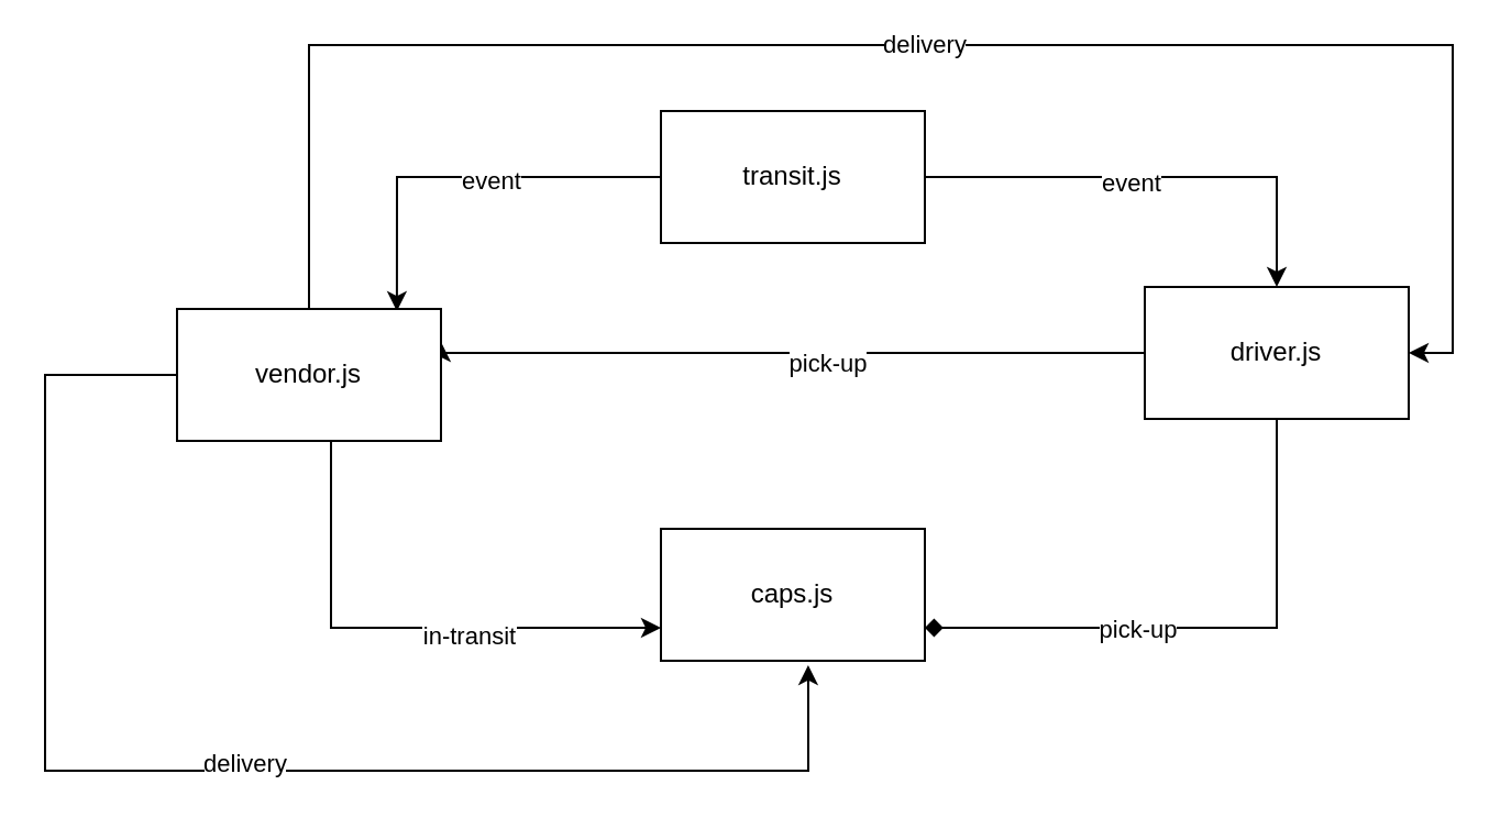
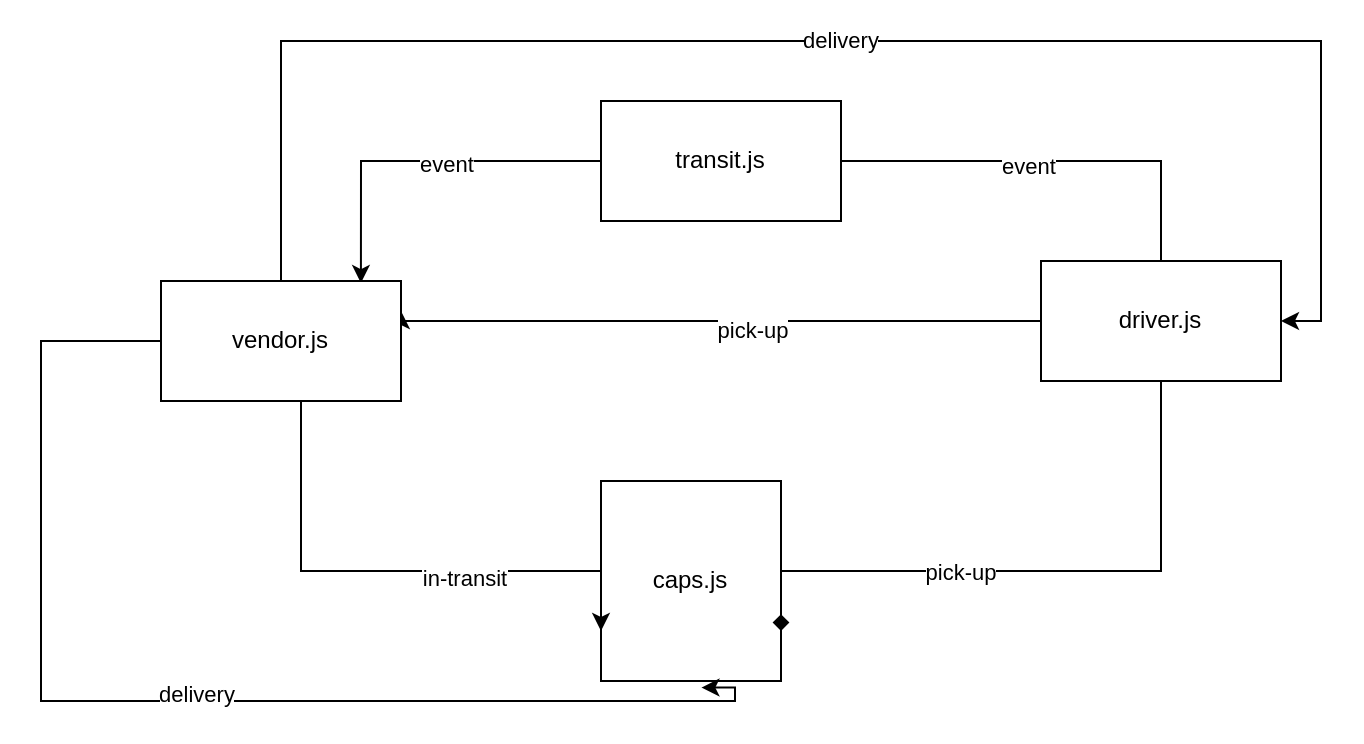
  <mxCell id="0" />
  <mxCell id="1" parent="0" />
- <mxCell id="2" style="edgeStyle=orthogonalEdgeStyle;rounded=0;orthogonalLoop=1;jettySize=auto;html=1;exitX=1;exitY=0.5;exitDx=0;exitDy=0;entryX=0.5;entryY=0;entryDx=0;entryDy=0;" edge="1" parent="1" source="6" target="12"><mxGeometry relative="1" as="geometry"><mxPoint x="430" y="80" as="targetPoint" /></mxGeometry></mxCell>
+ <mxCell id="2" style="edgeStyle=orthogonalEdgeStyle;rounded=0;orthogonalLoop=1;jettySize=auto;html=1;exitX=1;exitY=0.5;exitDx=0;exitDy=0;entryX=0.5;entryY=0;entryDx=0;entryDy=0;endArrow=none;" edge="1" parent="1" source="6" target="12"><mxGeometry relative="1" as="geometry"><mxPoint x="430" y="80" as="targetPoint" /></mxGeometry></mxCell>
  <mxCell id="3" value="event" style="edgeLabel;html=1;align=center;verticalAlign=middle;resizable=0;points=[];" vertex="1" connectable="0" parent="2"><mxGeometry x="-0.114" y="-2" relative="1" as="geometry"><mxPoint as="offset" /></mxGeometry></mxCell>
  <mxCell id="4" style="edgeStyle=orthogonalEdgeStyle;rounded=0;orthogonalLoop=1;jettySize=auto;html=1;entryX=0.833;entryY=0.017;entryDx=0;entryDy=0;entryPerimeter=0;" edge="1" parent="1" source="6" target="19"><mxGeometry relative="1" as="geometry" /></mxCell>
  <mxCell id="5" value="event" style="edgeLabel;html=1;align=center;verticalAlign=middle;resizable=0;points=[];" vertex="1" connectable="0" parent="4"><mxGeometry x="-0.138" y="1" relative="1" as="geometry"><mxPoint as="offset" /></mxGeometry></mxCell>
  <mxCell id="6" value="transit.js" style="rounded=0;whiteSpace=wrap;html=1;" vertex="1" parent="1"><mxGeometry x="300" y="50" width="120" height="60" as="geometry" /></mxCell>
- <mxCell id="7" value="caps.js" style="rounded=0;whiteSpace=wrap;html=1;" vertex="1" parent="1"><mxGeometry x="300" y="240" width="120" height="60" as="geometry" /></mxCell>
+ <mxCell id="7" value="caps.js" style="rounded=0;whiteSpace=wrap;html=1;" vertex="1" parent="1"><mxGeometry x="300" y="240" width="90" height="100" as="geometry" /></mxCell>
  <mxCell id="8" style="edgeStyle=orthogonalEdgeStyle;rounded=0;orthogonalLoop=1;jettySize=auto;html=1;entryX=1;entryY=0.75;entryDx=0;entryDy=0;endArrow=diamond;" edge="1" parent="1" source="12" target="7"><mxGeometry relative="1" as="geometry"><Array as="points"><mxPoint x="580" y="285" /></Array></mxGeometry></mxCell>
  <mxCell id="9" value="pick-up" style="edgeLabel;html=1;align=center;verticalAlign=middle;resizable=0;points=[];" vertex="1" connectable="0" parent="8"><mxGeometry x="0.247" relative="1" as="geometry"><mxPoint as="offset" /></mxGeometry></mxCell>
  <mxCell id="10" style="edgeStyle=orthogonalEdgeStyle;rounded=0;orthogonalLoop=1;jettySize=auto;html=1;entryX=1;entryY=0.25;entryDx=0;entryDy=0;" edge="1" parent="1" source="12" target="19"><mxGeometry relative="1" as="geometry"><Array as="points"><mxPoint x="200" y="160" /></Array></mxGeometry></mxCell>
  <mxCell id="11" value="pick-up" style="edgeLabel;html=1;align=center;verticalAlign=middle;resizable=0;points=[];" vertex="1" connectable="0" parent="10"><mxGeometry x="-0.108" y="4" relative="1" as="geometry"><mxPoint as="offset" /></mxGeometry></mxCell>
  <mxCell id="12" value="driver.js" style="rounded=0;whiteSpace=wrap;html=1;" vertex="1" parent="1"><mxGeometry x="520" y="130" width="120" height="60" as="geometry" /></mxCell>
  <mxCell id="13" style="edgeStyle=orthogonalEdgeStyle;rounded=0;orthogonalLoop=1;jettySize=auto;html=1;entryX=0.558;entryY=1.033;entryDx=0;entryDy=0;entryPerimeter=0;" edge="1" parent="1" source="19" target="7"><mxGeometry relative="1" as="geometry"><Array as="points"><mxPoint x="20" y="170" /><mxPoint x="20" y="350" /><mxPoint x="367" y="350" /></Array></mxGeometry></mxCell>
  <mxCell id="14" value="delivery" style="edgeLabel;html=1;align=center;verticalAlign=middle;resizable=0;points=[];" vertex="1" connectable="0" parent="13"><mxGeometry x="0.039" y="4" relative="1" as="geometry"><mxPoint as="offset" /></mxGeometry></mxCell>
  <mxCell id="15" style="edgeStyle=orthogonalEdgeStyle;rounded=0;orthogonalLoop=1;jettySize=auto;html=1;entryX=1;entryY=0.5;entryDx=0;entryDy=0;" edge="1" parent="1" source="19" target="12"><mxGeometry relative="1" as="geometry"><Array as="points"><mxPoint x="140" y="20" /><mxPoint x="660" y="20" /><mxPoint x="660" y="160" /></Array></mxGeometry></mxCell>
  <mxCell id="16" value="delivery" style="edgeLabel;html=1;align=center;verticalAlign=middle;resizable=0;points=[];" vertex="1" connectable="0" parent="15"><mxGeometry x="-0.003" y="1" relative="1" as="geometry"><mxPoint as="offset" /></mxGeometry></mxCell>
  <mxCell id="17" style="edgeStyle=orthogonalEdgeStyle;rounded=0;orthogonalLoop=1;jettySize=auto;html=1;entryX=0;entryY=0.75;entryDx=0;entryDy=0;" edge="1" parent="1" source="19" target="7"><mxGeometry relative="1" as="geometry"><Array as="points"><mxPoint x="150" y="285" /></Array></mxGeometry></mxCell>
  <mxCell id="18" value="in-transit" style="edgeLabel;html=1;align=center;verticalAlign=middle;resizable=0;points=[];" vertex="1" connectable="0" parent="17"><mxGeometry x="0.251" y="-3" relative="1" as="geometry"><mxPoint as="offset" /></mxGeometry></mxCell>
  <mxCell id="19" value="vendor.js" style="rounded=0;whiteSpace=wrap;html=1;" vertex="1" parent="1"><mxGeometry x="80" y="140" width="120" height="60" as="geometry" /></mxCell>
